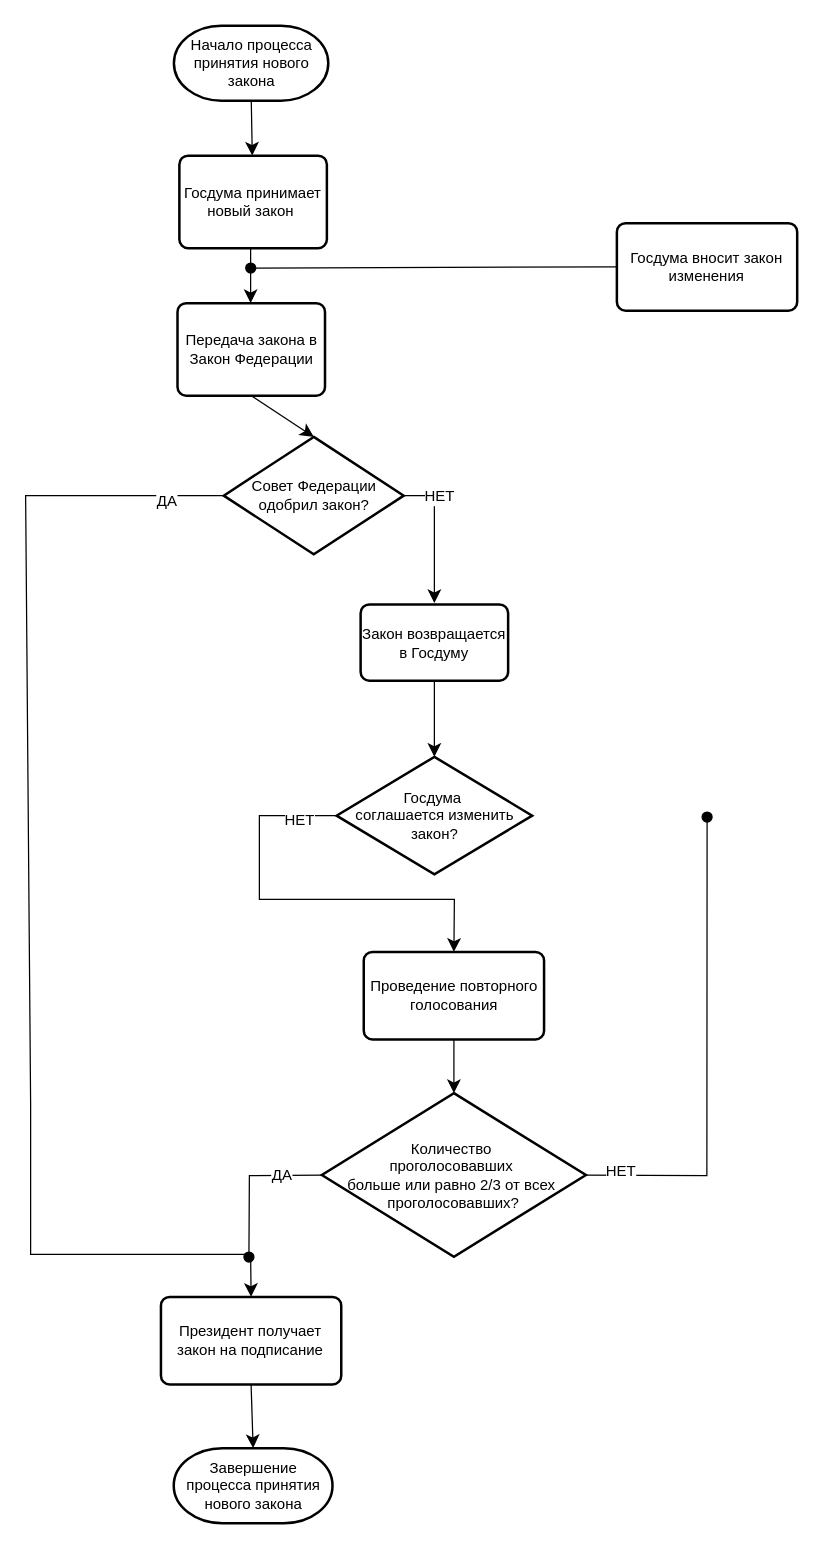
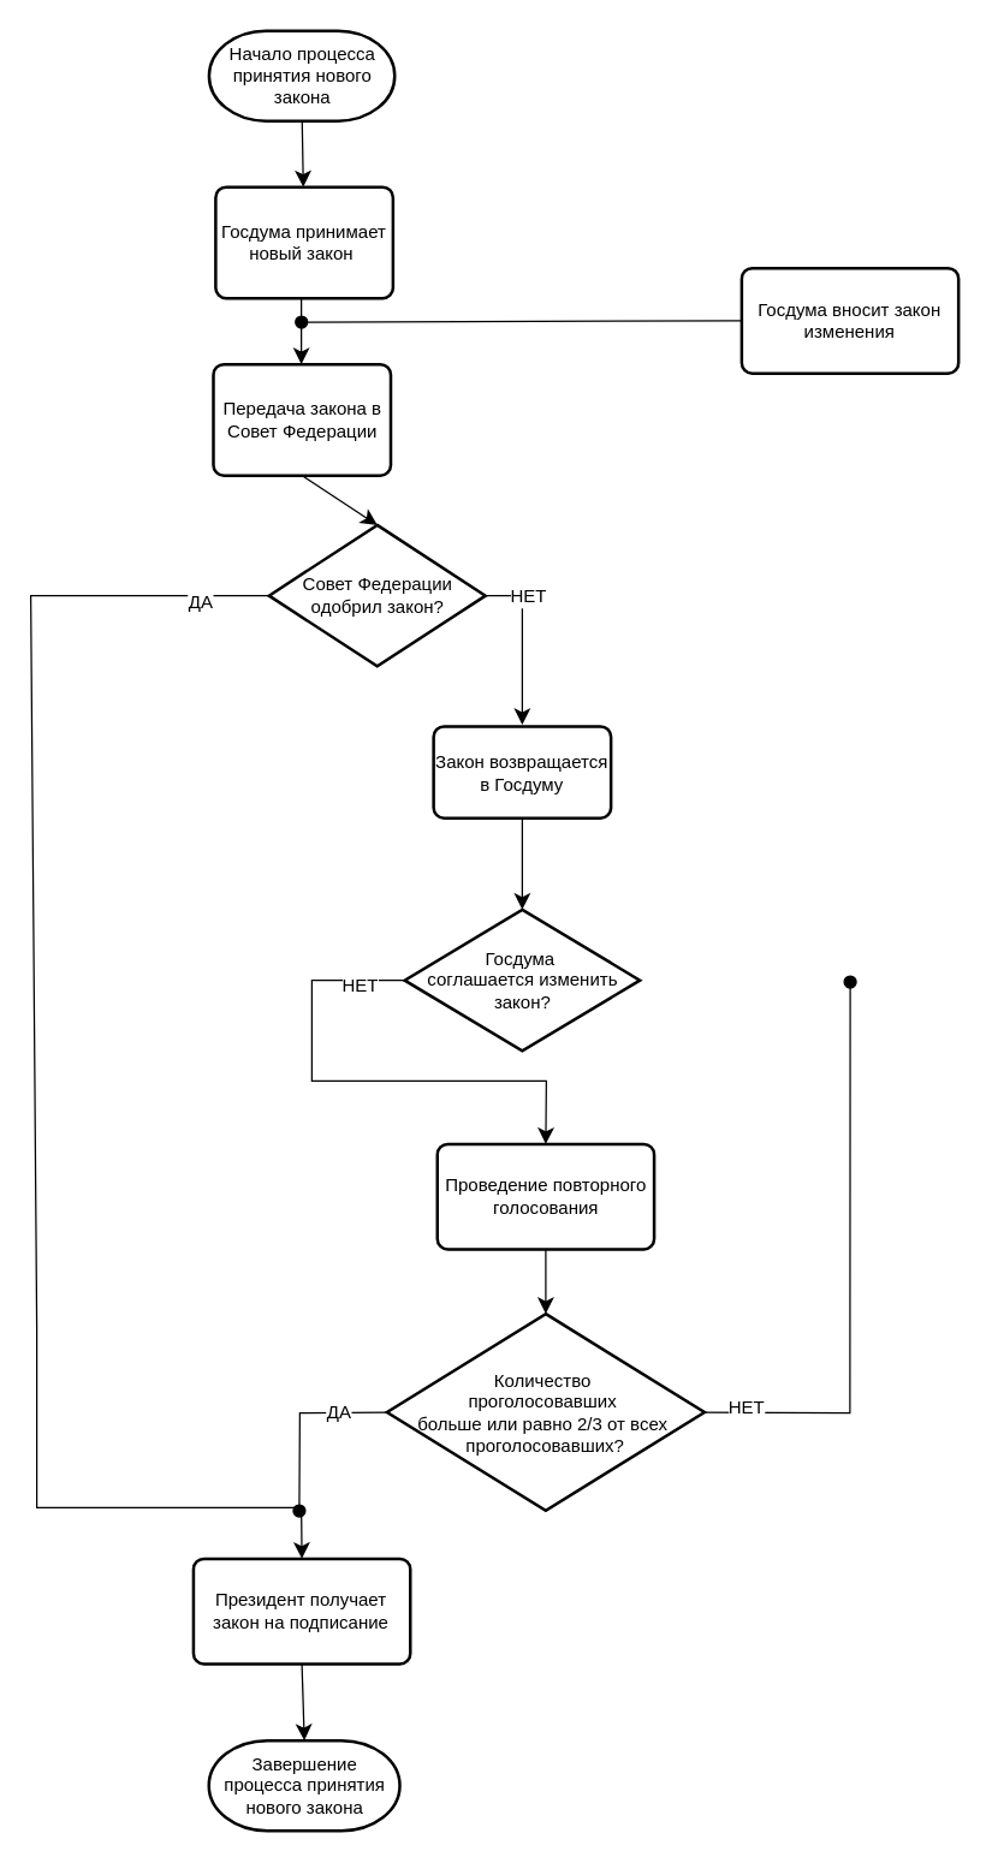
  <mxCell id="0" />
  <mxCell id="1" parent="0" />
  <mxCell id="2" style="edgeStyle=none;curved=1;rounded=0;orthogonalLoop=1;jettySize=auto;html=1;exitX=0.5;exitY=1;exitDx=0;exitDy=0;exitPerimeter=0;fontSize=12;startSize=8;endSize=8;" edge="1" parent="1" target="6"><mxGeometry relative="1" as="geometry"><mxPoint x="200.5" y="79" as="sourcePoint" /></mxGeometry></mxCell>
  <mxCell id="3" value="Совет Федерации одобрил закон?" style="strokeWidth=2;html=1;shape=mxgraph.flowchart.decision;whiteSpace=wrap;" vertex="1" parent="1"><mxGeometry x="178.5" y="349" width="144" height="94" as="geometry" /></mxCell>
  <mxCell id="4" value="Закон возвращается в Госдуму" style="rounded=1;whiteSpace=wrap;html=1;absoluteArcSize=1;arcSize=14;strokeWidth=2;" vertex="1" parent="1"><mxGeometry x="288" y="483" width="118" height="61" as="geometry" /></mxCell>
- <mxCell id="5" value="Передача закона в Закон Федерации" style="rounded=1;whiteSpace=wrap;html=1;absoluteArcSize=1;arcSize=14;strokeWidth=2;" vertex="1" parent="1"><mxGeometry x="141.5" y="242" width="118" height="74" as="geometry" /></mxCell>
+ <mxCell id="5" value="Передача закона в Совет Федерации" style="rounded=1;whiteSpace=wrap;html=1;absoluteArcSize=1;arcSize=14;strokeWidth=2;" vertex="1" parent="1"><mxGeometry x="141.5" y="242" width="118" height="74" as="geometry" /></mxCell>
  <mxCell id="6" value="Госдума принимает новый закон&amp;nbsp;" style="rounded=1;whiteSpace=wrap;html=1;absoluteArcSize=1;arcSize=14;strokeWidth=2;" vertex="1" parent="1"><mxGeometry x="143" y="124" width="118" height="74" as="geometry" /></mxCell>
  <mxCell id="7" style="edgeStyle=none;curved=0;rounded=0;orthogonalLoop=1;jettySize=auto;html=1;exitX=0;exitY=0.5;exitDx=0;exitDy=0;exitPerimeter=0;entryX=0.5;entryY=0;entryDx=0;entryDy=0;fontSize=12;startSize=8;endSize=8;" edge="1" parent="1" source="9" target="10"><mxGeometry relative="1" as="geometry"><Array as="points"><mxPoint x="207" y="652" /><mxPoint x="207" y="719" /><mxPoint x="363" y="719" /></Array></mxGeometry></mxCell>
  <mxCell id="8" value="НЕТ" style="edgeLabel;html=1;align=center;verticalAlign=middle;resizable=0;points=[];fontSize=12;" vertex="1" connectable="0" parent="7"><mxGeometry x="-0.74" y="3" relative="1" as="geometry"><mxPoint x="12" as="offset" /></mxGeometry></mxCell>
  <mxCell id="9" value="Госдума&amp;nbsp;&lt;div&gt;соглашается изменить закон?&lt;/div&gt;" style="strokeWidth=2;html=1;shape=mxgraph.flowchart.decision;whiteSpace=wrap;" vertex="1" parent="1"><mxGeometry x="268.75" y="605" width="156.5" height="94" as="geometry" /></mxCell>
  <mxCell id="10" value="Проведение повторного голосования" style="rounded=1;whiteSpace=wrap;html=1;absoluteArcSize=1;arcSize=14;strokeWidth=2;" vertex="1" parent="1"><mxGeometry x="290.5" y="761" width="144.25" height="70" as="geometry" /></mxCell>
  <mxCell id="11" style="edgeStyle=none;curved=0;rounded=0;orthogonalLoop=1;jettySize=auto;html=1;exitX=0;exitY=0.5;exitDx=0;exitDy=0;exitPerimeter=0;fontSize=12;startSize=8;endSize=8;endArrow=oval;endFill=1;" edge="1" parent="1" source="15"><mxGeometry relative="1" as="geometry"><mxPoint x="198.636" y="1005.182" as="targetPoint" /><Array as="points"><mxPoint x="199" y="940" /></Array></mxGeometry></mxCell>
  <mxCell id="12" value="ДА" style="edgeLabel;html=1;align=center;verticalAlign=middle;resizable=0;points=[];fontSize=12;" vertex="1" connectable="0" parent="11"><mxGeometry x="-0.471" relative="1" as="geometry"><mxPoint as="offset" /></mxGeometry></mxCell>
  <mxCell id="13" style="edgeStyle=none;curved=0;rounded=0;orthogonalLoop=1;jettySize=auto;html=1;exitX=1;exitY=0.5;exitDx=0;exitDy=0;exitPerimeter=0;fontSize=12;startSize=8;endSize=8;endArrow=oval;endFill=1;" edge="1" parent="1" source="15"><mxGeometry relative="1" as="geometry"><mxPoint x="565.182" y="653.182" as="targetPoint" /><Array as="points"><mxPoint x="565" y="940" /></Array></mxGeometry></mxCell>
  <mxCell id="14" value="НЕТ" style="edgeLabel;html=1;align=center;verticalAlign=middle;resizable=0;points=[];fontSize=12;" vertex="1" connectable="0" parent="13"><mxGeometry x="-0.859" y="3" relative="1" as="geometry"><mxPoint as="offset" /></mxGeometry></mxCell>
  <mxCell id="15" value="Количество&amp;nbsp;&lt;div&gt;проголосовавших&amp;nbsp;&lt;div&gt;больше или равно 2/3 от всех&amp;nbsp;&lt;/div&gt;&lt;div&gt;проголосовавших?&lt;/div&gt;&lt;/div&gt;" style="strokeWidth=2;html=1;shape=mxgraph.flowchart.decision;whiteSpace=wrap;" vertex="1" parent="1"><mxGeometry x="257" y="874" width="211.25" height="131" as="geometry" /></mxCell>
  <mxCell id="16" style="edgeStyle=none;curved=1;rounded=0;orthogonalLoop=1;jettySize=auto;html=1;exitX=0.5;exitY=1;exitDx=0;exitDy=0;exitPerimeter=0;fontSize=12;startSize=8;endSize=8;" edge="1" parent="1"><mxGeometry relative="1" as="geometry"><mxPoint x="200" y="197" as="sourcePoint" /><mxPoint x="200" y="242" as="targetPoint" /></mxGeometry></mxCell>
  <mxCell id="17" style="edgeStyle=none;curved=1;rounded=0;orthogonalLoop=1;jettySize=auto;html=1;exitX=0.5;exitY=1;exitDx=0;exitDy=0;entryX=0.5;entryY=0;entryDx=0;entryDy=0;entryPerimeter=0;fontSize=12;startSize=8;endSize=8;" edge="1" parent="1" source="5" target="3"><mxGeometry relative="1" as="geometry" /></mxCell>
  <mxCell id="18" value="Президент получает закон на подписание" style="rounded=1;whiteSpace=wrap;html=1;absoluteArcSize=1;arcSize=14;strokeWidth=2;" vertex="1" parent="1"><mxGeometry x="128.25" y="1037" width="144.25" height="70" as="geometry" /></mxCell>
  <mxCell id="19" value="Завершение процесса принятия нового закона" style="strokeWidth=2;html=1;shape=mxgraph.flowchart.terminator;whiteSpace=wrap;" vertex="1" parent="1"><mxGeometry x="138.5" y="1158" width="127" height="60" as="geometry" /></mxCell>
  <mxCell id="20" value="Начало процесса принятия нового закона" style="strokeWidth=2;html=1;shape=mxgraph.flowchart.terminator;whiteSpace=wrap;" vertex="1" parent="1"><mxGeometry x="138.63" y="20" width="123.5" height="60" as="geometry" /></mxCell>
  <mxCell id="21" style="edgeStyle=none;curved=0;rounded=0;orthogonalLoop=1;jettySize=auto;html=1;exitX=0;exitY=0.5;exitDx=0;exitDy=0;exitPerimeter=0;fontSize=12;startSize=8;endSize=8;entryX=0.5;entryY=0;entryDx=0;entryDy=0;" edge="1" parent="1" source="3" target="18"><mxGeometry relative="1" as="geometry"><mxPoint x="204" y="1010" as="targetPoint" /><Array as="points"><mxPoint x="20" y="396" /><mxPoint x="24" y="883" /><mxPoint x="24" y="1003" /><mxPoint x="200" y="1003" /></Array></mxGeometry></mxCell>
  <mxCell id="22" value="ДА" style="edgeLabel;html=1;align=center;verticalAlign=middle;resizable=0;points=[];fontSize=12;" vertex="1" connectable="0" parent="21"><mxGeometry x="-0.905" y="4" relative="1" as="geometry"><mxPoint as="offset" /></mxGeometry></mxCell>
  <mxCell id="23" style="edgeStyle=none;curved=0;rounded=0;orthogonalLoop=1;jettySize=auto;html=1;exitX=1;exitY=0.5;exitDx=0;exitDy=0;exitPerimeter=0;fontSize=12;startSize=8;endSize=8;" edge="1" parent="1" source="3"><mxGeometry relative="1" as="geometry"><mxPoint x="347" y="482" as="targetPoint" /><Array as="points"><mxPoint x="347" y="396" /></Array></mxGeometry></mxCell>
  <mxCell id="24" value="НЕТ" style="edgeLabel;html=1;align=center;verticalAlign=middle;resizable=0;points=[];fontSize=12;" vertex="1" connectable="0" parent="23"><mxGeometry x="-0.602" y="7" relative="1" as="geometry"><mxPoint x="6" y="7" as="offset" /></mxGeometry></mxCell>
  <mxCell id="25" style="edgeStyle=none;curved=1;rounded=0;orthogonalLoop=1;jettySize=auto;html=1;exitX=0.5;exitY=1;exitDx=0;exitDy=0;entryX=0.5;entryY=0;entryDx=0;entryDy=0;entryPerimeter=0;fontSize=12;startSize=8;endSize=8;" edge="1" parent="1" source="4" target="9"><mxGeometry relative="1" as="geometry" /></mxCell>
  <mxCell id="26" style="edgeStyle=none;curved=1;rounded=0;orthogonalLoop=1;jettySize=auto;html=1;exitX=0;exitY=0.5;exitDx=0;exitDy=0;fontSize=12;startSize=8;endSize=8;endArrow=oval;endFill=1;" edge="1" parent="1" source="27"><mxGeometry relative="1" as="geometry"><mxPoint x="200.091" y="213.909" as="targetPoint" /></mxGeometry></mxCell>
  <mxCell id="27" value="Госдума вносит закон изменения" style="rounded=1;whiteSpace=wrap;html=1;absoluteArcSize=1;arcSize=14;strokeWidth=2;" vertex="1" parent="1"><mxGeometry x="493" y="178" width="144.25" height="70" as="geometry" /></mxCell>
  <mxCell id="28" style="edgeStyle=none;curved=1;rounded=0;orthogonalLoop=1;jettySize=auto;html=1;exitX=0.5;exitY=1;exitDx=0;exitDy=0;entryX=0.5;entryY=0;entryDx=0;entryDy=0;entryPerimeter=0;fontSize=12;startSize=8;endSize=8;" edge="1" parent="1" source="10" target="15"><mxGeometry relative="1" as="geometry" /></mxCell>
  <mxCell id="29" style="edgeStyle=none;curved=1;rounded=0;orthogonalLoop=1;jettySize=auto;html=1;exitX=0.5;exitY=1;exitDx=0;exitDy=0;entryX=0.5;entryY=0;entryDx=0;entryDy=0;entryPerimeter=0;fontSize=12;startSize=8;endSize=8;" edge="1" parent="1" source="18" target="19"><mxGeometry relative="1" as="geometry" /></mxCell>
